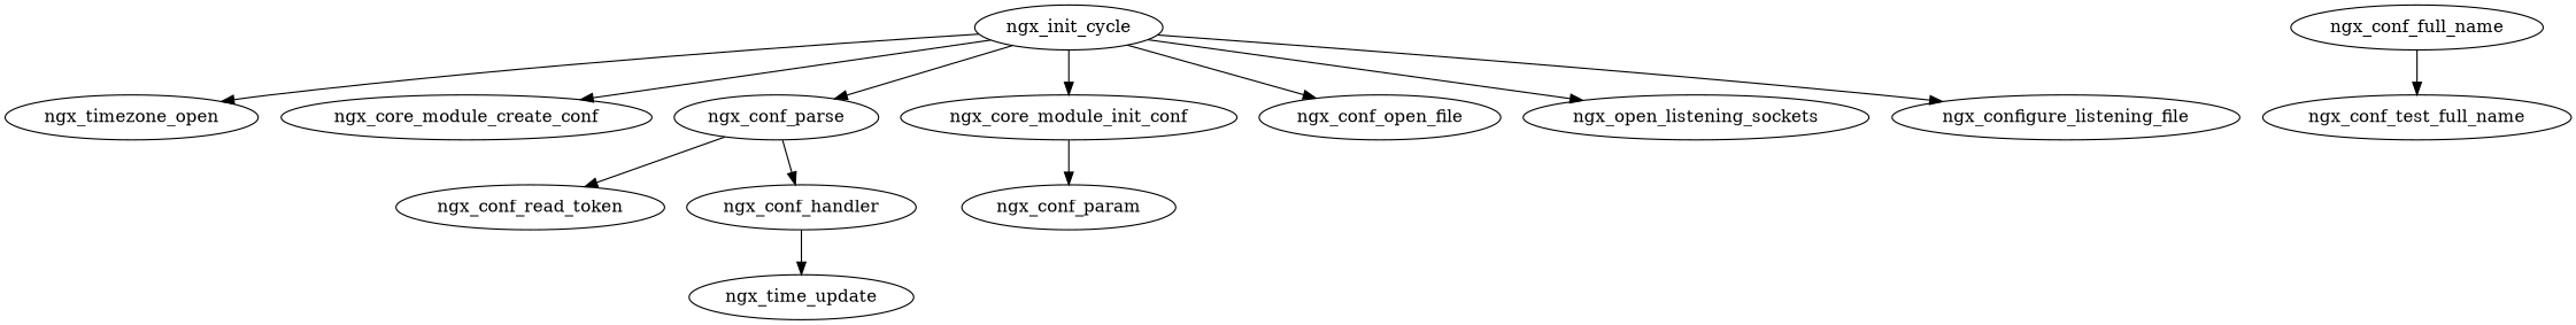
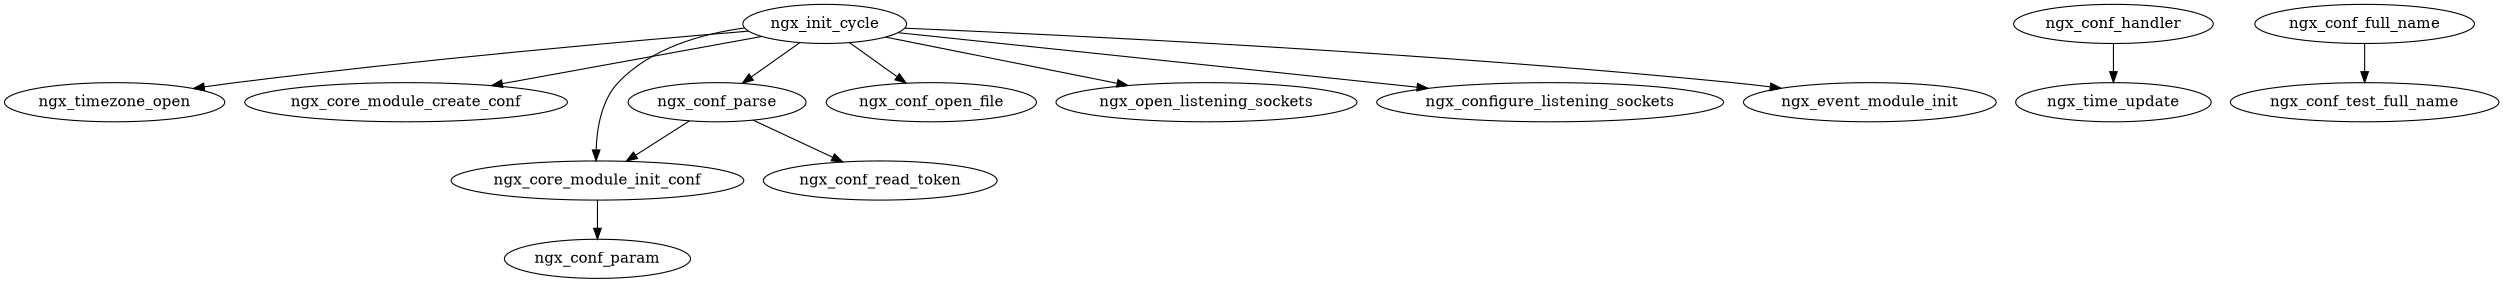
  digraph {
    n1 [label=ngx_timezone_open]
    ngx_init_cycle
    ngx_core_module_create_conf
    ngx_conf_parse
    ngx_core_module_init_conf
    ngx_conf_open_file
    ngx_open_listening_sockets
-   ngx_configure_listening_sockets [label=ngx_configure_listening_file]
+   ngx_configure_listening_sockets
+   ngx_event_module_init
    ngx_conf_read_token
    ngx_conf_handler
    ngx_conf_param
    ngx_time_update
    ngx_conf_full_name
    ngx_conf_test_full_name
    ngx_init_cycle -> n1
    ngx_init_cycle -> ngx_core_module_create_conf
    ngx_init_cycle -> ngx_conf_parse
    ngx_init_cycle -> ngx_core_module_init_conf
    ngx_init_cycle -> ngx_conf_open_file
    ngx_init_cycle -> ngx_open_listening_sockets
    ngx_init_cycle -> ngx_configure_listening_sockets
+   ngx_init_cycle -> ngx_event_module_init
    ngx_conf_parse -> ngx_conf_read_token
-   ngx_conf_parse -> ngx_conf_handler
+   ngx_conf_parse -> ngx_core_module_init_conf
    ngx_core_module_init_conf -> ngx_conf_param
    ngx_conf_handler -> ngx_time_update
    ngx_conf_full_name -> ngx_conf_test_full_name
  }
